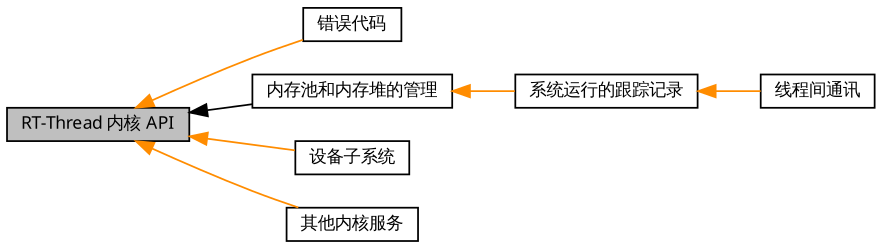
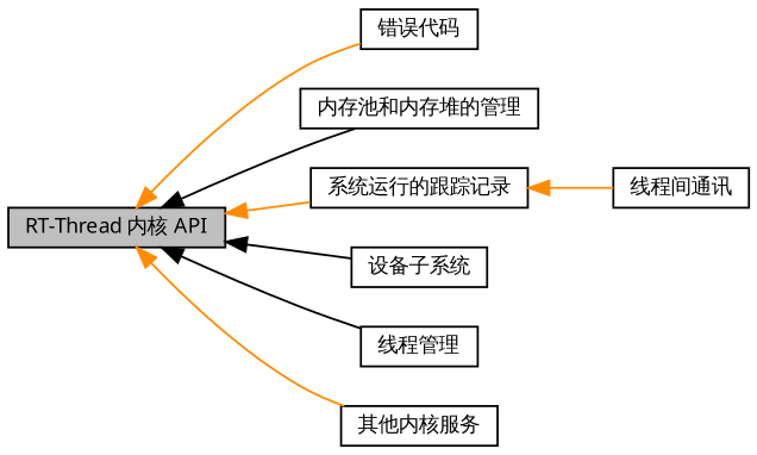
  digraph {
    rankdir=LR
    node [color=black fillcolor=white fontname="FreeSans.ttf" fontsize=10 shape=record style=filled]
    edge [color=darkorange dir=back fontname="FreeSans.ttf" fontsize=10 labelfontname="FreeSans.ttf" labelfontsize=10 shape=plaintext style=solid]
    n1 [fillcolor=grey75 fontcolor=black height=0.2 label="RT-Thread 内核 API" width=0.4]
    n2 [height=0.2 label="错误代码" width=0.4]
    n3 [height=0.2 label="内存池和内存堆的管理" width=0.4]
    n4 [height=0.2 label="系统运行的跟踪记录" width=0.4]
    n5 [height=0.2 label="设备子系统" width=0.4]
+   n6 [height=0.2 label="线程管理" width=0.4]
    n7 [height=0.2 label="其他内核服务" width=0.4]
    n8 [height=0.2 label="线程间通讯" width=0.4]
    n1 -> n2
    n1 -> n3 [color=black]
-   n3 -> n4
-   n1 -> n5
+   n1 -> n4
+   n1 -> n5 [color=black]
+   n1 -> n6 [color=black]
    n1 -> n7
    n4 -> n8
  }
